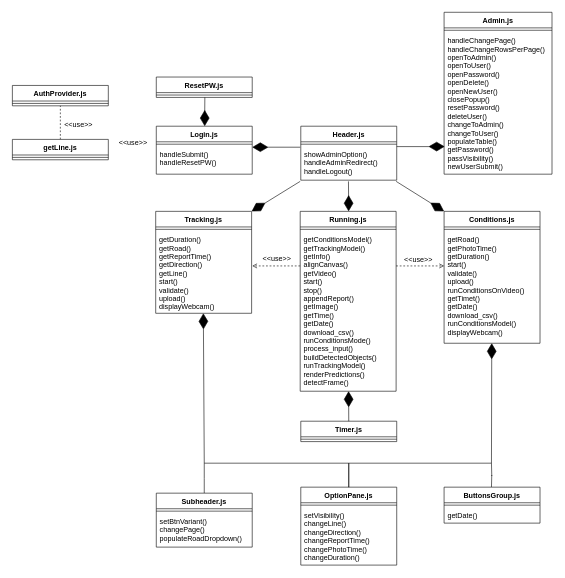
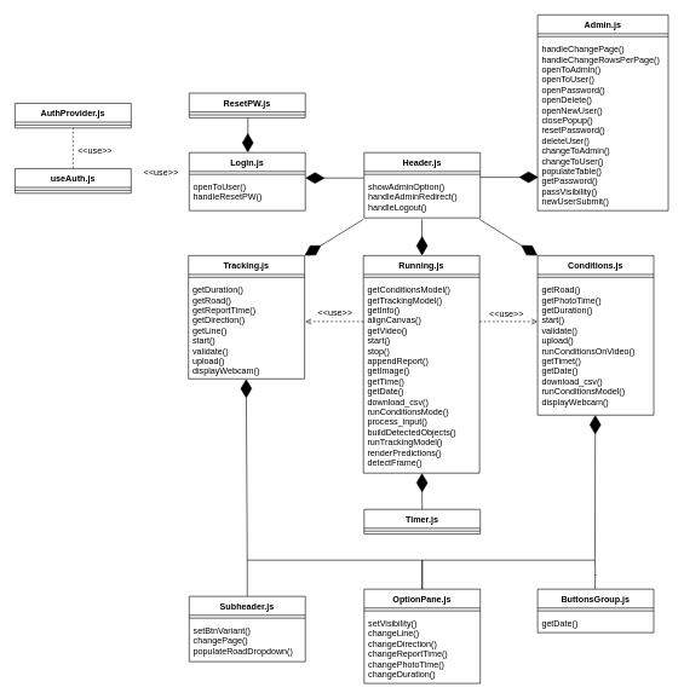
  <mxCell id="0" />
  <mxCell id="1" parent="0" />
  <mxCell id="2" value="Tracking.js" style="swimlane;fontStyle=1;align=center;verticalAlign=top;childLayout=stackLayout;horizontal=1;startSize=26;horizontalStack=0;resizeParent=1;resizeParentMax=0;resizeLast=0;collapsible=1;marginBottom=0;" vertex="1" parent="1"><mxGeometry x="259" y="352" width="160" height="170" as="geometry" /></mxCell>
  <mxCell id="3" value="" style="line;strokeWidth=1;fillColor=none;align=left;verticalAlign=middle;spacingTop=-1;spacingLeft=3;spacingRight=3;rotatable=0;labelPosition=right;points=[];portConstraint=eastwest;" vertex="1" parent="2"><mxGeometry y="26" width="160" height="8" as="geometry" /></mxCell>
  <mxCell id="4" value="getDuration()&#10;getRoad()&#10;getReportTime()&#10;getDirection()&#10;getLine()&#10;start()&#10;validate()&#10;upload()&#10;displayWebcam()" style="text;strokeColor=none;fillColor=none;align=left;verticalAlign=top;spacingLeft=4;spacingRight=4;overflow=hidden;rotatable=0;points=[[0,0.5],[1,0.5]];portConstraint=eastwest;" vertex="1" parent="2"><mxGeometry y="34" width="160" height="136" as="geometry" /></mxCell>
  <mxCell id="5" value="ResetPW.js" style="swimlane;fontStyle=1;align=center;verticalAlign=top;childLayout=stackLayout;horizontal=1;startSize=26;horizontalStack=0;resizeParent=1;resizeParentMax=0;resizeLast=0;collapsible=1;marginBottom=0;" vertex="1" parent="1"><mxGeometry x="260" y="128" width="160" height="34" as="geometry" /></mxCell>
  <mxCell id="6" value="" style="line;strokeWidth=1;fillColor=none;align=left;verticalAlign=middle;spacingTop=-1;spacingLeft=3;spacingRight=3;rotatable=0;labelPosition=right;points=[];portConstraint=eastwest;" vertex="1" parent="5"><mxGeometry y="26" width="160" height="8" as="geometry" /></mxCell>
  <mxCell id="7" value="Running.js" style="swimlane;fontStyle=1;align=center;verticalAlign=top;childLayout=stackLayout;horizontal=1;startSize=26;horizontalStack=0;resizeParent=1;resizeParentMax=0;resizeLast=0;collapsible=1;marginBottom=0;" vertex="1" parent="1"><mxGeometry x="500" y="352" width="160" height="300" as="geometry" /></mxCell>
  <mxCell id="8" value="" style="line;strokeWidth=1;fillColor=none;align=left;verticalAlign=middle;spacingTop=-1;spacingLeft=3;spacingRight=3;rotatable=0;labelPosition=right;points=[];portConstraint=eastwest;" vertex="1" parent="7"><mxGeometry y="26" width="160" height="8" as="geometry" /></mxCell>
  <mxCell id="9" value="getConditionsModel()&#10;getTrackingModel()&#10;getInfo()&#10;alignCanvas()&#10;getVideo()&#10;start()&#10;stop()&#10;appendReport()&#10;getImage()&#10;getTime()&#10;getDate()&#10;download_csv()&#10;runConditionsMode()&#10;process_input()&#10;buildDetectedObjects()&#10;runTrackingModel()&#10;renderPredictions()&#10;detectFrame()" style="text;strokeColor=none;fillColor=none;align=left;verticalAlign=top;spacingLeft=4;spacingRight=4;overflow=hidden;rotatable=0;points=[[0,0.5],[1,0.5]];portConstraint=eastwest;" vertex="1" parent="7"><mxGeometry y="34" width="160" height="266" as="geometry" /></mxCell>
  <mxCell id="10" value="Timer.js" style="swimlane;fontStyle=1;align=center;verticalAlign=top;childLayout=stackLayout;horizontal=1;startSize=26;horizontalStack=0;resizeParent=1;resizeParentMax=0;resizeLast=0;collapsible=1;marginBottom=0;" vertex="1" parent="1"><mxGeometry x="501" y="702" width="160" height="34" as="geometry" /></mxCell>
  <mxCell id="11" value="" style="line;strokeWidth=1;fillColor=none;align=left;verticalAlign=middle;spacingTop=-1;spacingLeft=3;spacingRight=3;rotatable=0;labelPosition=right;points=[];portConstraint=eastwest;" vertex="1" parent="10"><mxGeometry y="26" width="160" height="8" as="geometry" /></mxCell>
  <mxCell id="12" value="OptionPane.js" style="swimlane;fontStyle=1;align=center;verticalAlign=top;childLayout=stackLayout;horizontal=1;startSize=26;horizontalStack=0;resizeParent=1;resizeParentMax=0;resizeLast=0;collapsible=1;marginBottom=0;" vertex="1" parent="1"><mxGeometry x="501" y="812" width="160" height="130" as="geometry" /></mxCell>
  <mxCell id="13" value="" style="line;strokeWidth=1;fillColor=none;align=left;verticalAlign=middle;spacingTop=-1;spacingLeft=3;spacingRight=3;rotatable=0;labelPosition=right;points=[];portConstraint=eastwest;" vertex="1" parent="12"><mxGeometry y="26" width="160" height="8" as="geometry" /></mxCell>
  <mxCell id="14" value="setVisibility()&#10;changeLine()&#10;changeDirection()&#10;changeReportTime()&#10;changePhotoTime()&#10;changeDuration()" style="text;strokeColor=none;fillColor=none;align=left;verticalAlign=top;spacingLeft=4;spacingRight=4;overflow=hidden;rotatable=0;points=[[0,0.5],[1,0.5]];portConstraint=eastwest;" vertex="1" parent="12"><mxGeometry y="34" width="160" height="96" as="geometry" /></mxCell>
  <mxCell id="15" style="edgeStyle=orthogonalEdgeStyle;rounded=0;orthogonalLoop=1;jettySize=auto;html=1;exitX=0.5;exitY=0;exitDx=0;exitDy=0;endArrow=none;endFill=0;" edge="1" parent="1" source="16"><mxGeometry relative="1" as="geometry"><mxPoint x="340" y="772" as="targetPoint" /></mxGeometry></mxCell>
  <mxCell id="16" value="Subheader.js" style="swimlane;fontStyle=1;align=center;verticalAlign=top;childLayout=stackLayout;horizontal=1;startSize=26;horizontalStack=0;resizeParent=1;resizeParentMax=0;resizeLast=0;collapsible=1;marginBottom=0;" vertex="1" parent="1"><mxGeometry x="260" y="822" width="160" height="90" as="geometry" /></mxCell>
  <mxCell id="17" value="" style="line;strokeWidth=1;fillColor=none;align=left;verticalAlign=middle;spacingTop=-1;spacingLeft=3;spacingRight=3;rotatable=0;labelPosition=right;points=[];portConstraint=eastwest;" vertex="1" parent="16"><mxGeometry y="26" width="160" height="8" as="geometry" /></mxCell>
  <mxCell id="18" value="setBtnVariant()&#10;changePage()&#10;populateRoadDropdown()&#10;" style="text;strokeColor=none;fillColor=none;align=left;verticalAlign=top;spacingLeft=4;spacingRight=4;overflow=hidden;rotatable=0;points=[[0,0.5],[1,0.5]];portConstraint=eastwest;" vertex="1" parent="16"><mxGeometry y="34" width="160" height="56" as="geometry" /></mxCell>
  <mxCell id="19" style="edgeStyle=orthogonalEdgeStyle;rounded=0;orthogonalLoop=1;jettySize=auto;html=1;exitX=0.5;exitY=0;exitDx=0;exitDy=0;endArrow=none;endFill=0;" edge="1" parent="1"><mxGeometry relative="1" as="geometry"><mxPoint x="819" y="772" as="targetPoint" /><mxPoint x="819" y="812" as="sourcePoint" /></mxGeometry></mxCell>
  <mxCell id="20" value="ButtonsGroup.js" style="swimlane;fontStyle=1;align=center;verticalAlign=top;childLayout=stackLayout;horizontal=1;startSize=26;horizontalStack=0;resizeParent=1;resizeParentMax=0;resizeLast=0;collapsible=1;marginBottom=0;" vertex="1" parent="1"><mxGeometry x="740" y="812" width="160" height="60" as="geometry" /></mxCell>
  <mxCell id="21" value="" style="line;strokeWidth=1;fillColor=none;align=left;verticalAlign=middle;spacingTop=-1;spacingLeft=3;spacingRight=3;rotatable=0;labelPosition=right;points=[];portConstraint=eastwest;" vertex="1" parent="20"><mxGeometry y="26" width="160" height="8" as="geometry" /></mxCell>
  <mxCell id="22" value="getDate()" style="text;strokeColor=none;fillColor=none;align=left;verticalAlign=top;spacingLeft=4;spacingRight=4;overflow=hidden;rotatable=0;points=[[0,0.5],[1,0.5]];portConstraint=eastwest;" vertex="1" parent="20"><mxGeometry y="34" width="160" height="26" as="geometry" /></mxCell>
  <mxCell id="23" value="Conditions.js" style="swimlane;fontStyle=1;align=center;verticalAlign=top;childLayout=stackLayout;horizontal=1;startSize=26;horizontalStack=0;resizeParent=1;resizeParentMax=0;resizeLast=0;collapsible=1;marginBottom=0;" vertex="1" parent="1"><mxGeometry x="740" y="352" width="160" height="220" as="geometry" /></mxCell>
  <mxCell id="24" value="" style="line;strokeWidth=1;fillColor=none;align=left;verticalAlign=middle;spacingTop=-1;spacingLeft=3;spacingRight=3;rotatable=0;labelPosition=right;points=[];portConstraint=eastwest;" vertex="1" parent="23"><mxGeometry y="26" width="160" height="8" as="geometry" /></mxCell>
  <mxCell id="25" value="getRoad()&#10;getPhotoTime()&#10;getDuration()&#10;start()&#10;validate()&#10;upload()&#10;runConditionsOnVideo()&#10;getTimet()&#10;getDate()&#10;download_csv()&#10;runConditionsModel()&#10;displayWebcam()&#10;" style="text;strokeColor=none;fillColor=none;align=left;verticalAlign=top;spacingLeft=4;spacingRight=4;overflow=hidden;rotatable=0;points=[[0,0.5],[1,0.5]];portConstraint=eastwest;" vertex="1" parent="23"><mxGeometry y="34" width="160" height="186" as="geometry" /></mxCell>
  <mxCell id="26" value="Admin.js" style="swimlane;fontStyle=1;align=center;verticalAlign=top;childLayout=stackLayout;horizontal=1;startSize=26;horizontalStack=0;resizeParent=1;resizeParentMax=0;resizeLast=0;collapsible=1;marginBottom=0;" vertex="1" parent="1"><mxGeometry x="740" y="20" width="180" height="270" as="geometry" /></mxCell>
  <mxCell id="27" value="" style="line;strokeWidth=1;fillColor=none;align=left;verticalAlign=middle;spacingTop=-1;spacingLeft=3;spacingRight=3;rotatable=0;labelPosition=right;points=[];portConstraint=eastwest;" vertex="1" parent="26"><mxGeometry y="26" width="180" height="8" as="geometry" /></mxCell>
  <mxCell id="28" value="handleChangePage()&#10;handleChangeRowsPerPage()&#10;openToAdmin()&#10;openToUser()&#10;openPassword()&#10;openDelete()&#10;openNewUser()&#10;closePopup()&#10;resetPassword()&#10;deleteUser()&#10;changeToAdmin()&#10;changeToUser()&#10;populateTable()&#10;getPassword()&#10;passVisibility()&#10;newUserSubmit()" style="text;strokeColor=none;fillColor=none;align=left;verticalAlign=top;spacingLeft=4;spacingRight=4;overflow=hidden;rotatable=0;points=[[0,0.5],[1,0.5]];portConstraint=eastwest;" vertex="1" parent="26"><mxGeometry y="34" width="180" height="236" as="geometry" /></mxCell>
  <mxCell id="29" style="edgeStyle=orthogonalEdgeStyle;rounded=0;orthogonalLoop=1;jettySize=auto;html=1;exitX=0.5;exitY=0;exitDx=0;exitDy=0;entryX=0.5;entryY=1;entryDx=0;entryDy=0;dashed=1;endArrow=none;endFill=0;" edge="1" parent="1" source="30" target="32"><mxGeometry relative="1" as="geometry" /></mxCell>
- <mxCell id="30" value="getLine.js" style="swimlane;fontStyle=1;align=center;verticalAlign=top;childLayout=stackLayout;horizontal=1;startSize=26;horizontalStack=0;resizeParent=1;resizeParentMax=0;resizeLast=0;collapsible=1;marginBottom=0;" vertex="1" parent="1"><mxGeometry x="20" y="232" width="160" height="34" as="geometry" /></mxCell>
+ <mxCell id="30" value="useAuth.js" style="swimlane;fontStyle=1;align=center;verticalAlign=top;childLayout=stackLayout;horizontal=1;startSize=26;horizontalStack=0;resizeParent=1;resizeParentMax=0;resizeLast=0;collapsible=1;marginBottom=0;" vertex="1" parent="1"><mxGeometry x="20" y="232" width="160" height="34" as="geometry" /></mxCell>
  <mxCell id="31" value="" style="line;strokeWidth=1;fillColor=none;align=left;verticalAlign=middle;spacingTop=-1;spacingLeft=3;spacingRight=3;rotatable=0;labelPosition=right;points=[];portConstraint=eastwest;" vertex="1" parent="30"><mxGeometry y="26" width="160" height="8" as="geometry" /></mxCell>
  <mxCell id="32" value="AuthProvider.js" style="swimlane;fontStyle=1;align=center;verticalAlign=top;childLayout=stackLayout;horizontal=1;startSize=26;horizontalStack=0;resizeParent=1;resizeParentMax=0;resizeLast=0;collapsible=1;marginBottom=0;" vertex="1" parent="1"><mxGeometry x="20" y="142" width="160" height="34" as="geometry" /></mxCell>
  <mxCell id="33" value="" style="line;strokeWidth=1;fillColor=none;align=left;verticalAlign=middle;spacingTop=-1;spacingLeft=3;spacingRight=3;rotatable=0;labelPosition=right;points=[];portConstraint=eastwest;" vertex="1" parent="32"><mxGeometry y="26" width="160" height="8" as="geometry" /></mxCell>
  <mxCell id="34" value="Login.js" style="swimlane;fontStyle=1;align=center;verticalAlign=top;childLayout=stackLayout;horizontal=1;startSize=26;horizontalStack=0;resizeParent=1;resizeParentMax=0;resizeLast=0;collapsible=1;marginBottom=0;" vertex="1" parent="1"><mxGeometry x="260" y="210" width="160" height="80" as="geometry" /></mxCell>
  <mxCell id="35" value="" style="line;strokeWidth=1;fillColor=none;align=left;verticalAlign=middle;spacingTop=-1;spacingLeft=3;spacingRight=3;rotatable=0;labelPosition=right;points=[];portConstraint=eastwest;" vertex="1" parent="34"><mxGeometry y="26" width="160" height="8" as="geometry" /></mxCell>
- <mxCell id="36" value="handleSubmit()&#10;handleResetPW()" style="text;strokeColor=none;fillColor=none;align=left;verticalAlign=top;spacingLeft=4;spacingRight=4;overflow=hidden;rotatable=0;points=[[0,0.5],[1,0.5]];portConstraint=eastwest;" vertex="1" parent="34"><mxGeometry y="34" width="160" height="46" as="geometry" /></mxCell>
+ <mxCell id="36" value="openToUser()&#10;handleResetPW()" style="text;strokeColor=none;fillColor=none;align=left;verticalAlign=top;spacingLeft=4;spacingRight=4;overflow=hidden;rotatable=0;points=[[0,0.5],[1,0.5]];portConstraint=eastwest;" vertex="1" parent="34"><mxGeometry y="34" width="160" height="46" as="geometry" /></mxCell>
  <mxCell id="37" value="Header.js" style="swimlane;fontStyle=1;align=center;verticalAlign=top;childLayout=stackLayout;horizontal=1;startSize=26;horizontalStack=0;resizeParent=1;resizeParentMax=0;resizeLast=0;collapsible=1;marginBottom=0;" vertex="1" parent="1"><mxGeometry x="501" y="210" width="160" height="90" as="geometry" /></mxCell>
  <mxCell id="38" value="" style="line;strokeWidth=1;fillColor=none;align=left;verticalAlign=middle;spacingTop=-1;spacingLeft=3;spacingRight=3;rotatable=0;labelPosition=right;points=[];portConstraint=eastwest;" vertex="1" parent="37"><mxGeometry y="26" width="160" height="8" as="geometry" /></mxCell>
  <mxCell id="39" value="showAdminOption()&#10;handleAdminRedirect()&#10;handleLogout()&#10;" style="text;strokeColor=none;fillColor=none;align=left;verticalAlign=top;spacingLeft=4;spacingRight=4;overflow=hidden;rotatable=0;points=[[0,0.5],[1,0.5]];portConstraint=eastwest;" vertex="1" parent="37"><mxGeometry y="34" width="160" height="56" as="geometry" /></mxCell>
  <mxCell id="40" value="" style="endArrow=diamondThin;endFill=1;endSize=24;html=1;rounded=0;exitX=0.5;exitY=0;exitDx=0;exitDy=0;" edge="1" parent="1" source="10" target="9"><mxGeometry width="160" relative="1" as="geometry"><mxPoint x="380" y="502" as="sourcePoint" /><mxPoint x="540" y="502" as="targetPoint" /></mxGeometry></mxCell>
  <mxCell id="41" value="" style="endArrow=diamondThin;endFill=1;endSize=24;html=1;rounded=0;exitX=0.5;exitY=0;exitDx=0;exitDy=0;" edge="1" parent="1"><mxGeometry width="160" relative="1" as="geometry"><mxPoint x="580.497" y="302" as="sourcePoint" /><mxPoint x="580.77" y="352" as="targetPoint" /><Array as="points"><mxPoint x="580.77" y="332" /></Array></mxGeometry></mxCell>
  <mxCell id="42" value="" style="endArrow=diamondThin;endFill=1;endSize=24;html=1;rounded=0;entryX=1;entryY=0;entryDx=0;entryDy=0;" edge="1" parent="1" target="2"><mxGeometry width="160" relative="1" as="geometry"><mxPoint x="500" y="302" as="sourcePoint" /><mxPoint x="590.77" y="362" as="targetPoint" /><Array as="points" /></mxGeometry></mxCell>
  <mxCell id="43" value="" style="endArrow=diamondThin;endFill=1;endSize=24;html=1;rounded=0;entryX=0;entryY=0;entryDx=0;entryDy=0;exitX=0.994;exitY=1.036;exitDx=0;exitDy=0;exitPerimeter=0;" edge="1" parent="1" source="39" target="23"><mxGeometry width="160" relative="1" as="geometry"><mxPoint x="510" y="312" as="sourcePoint" /><mxPoint x="429" y="362" as="targetPoint" /><Array as="points" /></mxGeometry></mxCell>
  <mxCell id="44" value="" style="endArrow=diamondThin;endFill=1;endSize=24;html=1;rounded=0;exitX=-0.006;exitY=0.018;exitDx=0;exitDy=0;exitPerimeter=0;" edge="1" parent="1" source="39"><mxGeometry width="160" relative="1" as="geometry"><mxPoint x="510" y="312" as="sourcePoint" /><mxPoint x="420" y="245" as="targetPoint" /><Array as="points" /></mxGeometry></mxCell>
  <mxCell id="45" value="" style="endArrow=diamondThin;endFill=1;endSize=24;html=1;rounded=0;exitX=-0.006;exitY=0.018;exitDx=0;exitDy=0;exitPerimeter=0;" edge="1" parent="1"><mxGeometry width="160" relative="1" as="geometry"><mxPoint x="661" y="244" as="sourcePoint" /><mxPoint x="741.04" y="244.008" as="targetPoint" /><Array as="points" /></mxGeometry></mxCell>
  <mxCell id="46" value="" style="group" vertex="1" connectable="0" parent="1"><mxGeometry x="100" y="197" width="60" height="20" as="geometry" /></mxCell>
  <mxCell id="47" value="&amp;lt;&amp;lt;use&amp;gt;&amp;gt;" style="text;html=1;align=center;verticalAlign=middle;resizable=0;points=[];autosize=1;strokeColor=none;fillColor=none;" vertex="1" parent="46"><mxGeometry width="60" height="20" as="geometry" /></mxCell>
  <mxCell id="48" value="" style="group" vertex="1" connectable="0" parent="1"><mxGeometry x="191" y="228" width="60" height="20" as="geometry" /></mxCell>
  <mxCell id="49" value="&amp;lt;&amp;lt;use&amp;gt;&amp;gt;" style="text;html=1;align=center;verticalAlign=middle;resizable=0;points=[];autosize=1;strokeColor=none;fillColor=none;" vertex="1" parent="48"><mxGeometry width="60" height="20" as="geometry" /></mxCell>
  <mxCell id="50" value="" style="endArrow=diamondThin;endFill=1;endSize=24;html=1;rounded=0;" edge="1" parent="1"><mxGeometry width="160" relative="1" as="geometry"><mxPoint x="341" y="162" as="sourcePoint" /><mxPoint x="340.77" y="210" as="targetPoint" /><Array as="points"><mxPoint x="340.77" y="190" /></Array></mxGeometry></mxCell>
  <mxCell id="51" value="" style="endArrow=diamondThin;endFill=1;endSize=24;html=1;rounded=0;exitX=0.5;exitY=0;exitDx=0;exitDy=0;" edge="1" parent="1" source="12"><mxGeometry width="160" relative="1" as="geometry"><mxPoint x="338.77" y="572" as="sourcePoint" /><mxPoint x="338.497" y="522" as="targetPoint" /><Array as="points"><mxPoint x="581" y="772" /><mxPoint x="340" y="772" /></Array></mxGeometry></mxCell>
  <mxCell id="52" value="" style="endArrow=diamondThin;endFill=1;endSize=24;html=1;rounded=0;exitX=0.5;exitY=0;exitDx=0;exitDy=0;" edge="1" parent="1" source="12"><mxGeometry width="160" relative="1" as="geometry"><mxPoint x="819.77" y="622" as="sourcePoint" /><mxPoint x="819.497" y="572" as="targetPoint" /><Array as="points"><mxPoint x="581" y="772" /><mxPoint x="819" y="772" /></Array></mxGeometry></mxCell>
  <mxCell id="53" style="edgeStyle=orthogonalEdgeStyle;rounded=0;orthogonalLoop=1;jettySize=auto;html=1;dashed=1;endArrow=open;endFill=0;exitX=0;exitY=0.109;exitDx=0;exitDy=0;exitPerimeter=0;" edge="1" parent="1"><mxGeometry relative="1" as="geometry"><mxPoint x="500" y="443.014" as="sourcePoint" /><mxPoint x="420" y="443.014" as="targetPoint" /></mxGeometry></mxCell>
  <mxCell id="54" style="edgeStyle=orthogonalEdgeStyle;rounded=0;orthogonalLoop=1;jettySize=auto;html=1;dashed=1;endArrow=open;endFill=0;exitX=0;exitY=0.109;exitDx=0;exitDy=0;exitPerimeter=0;" edge="1" parent="1"><mxGeometry relative="1" as="geometry"><mxPoint x="660" y="443.014" as="sourcePoint" /><mxPoint x="740" y="443.014" as="targetPoint" /></mxGeometry></mxCell>
  <mxCell id="55" value="" style="group" vertex="1" connectable="0" parent="1"><mxGeometry x="431" y="422" width="60" height="20" as="geometry" /></mxCell>
  <mxCell id="56" value="&amp;lt;&amp;lt;use&amp;gt;&amp;gt;" style="text;html=1;align=center;verticalAlign=middle;resizable=0;points=[];autosize=1;strokeColor=none;fillColor=none;" vertex="1" parent="55"><mxGeometry width="60" height="20" as="geometry" /></mxCell>
  <mxCell id="57" value="" style="group" vertex="1" connectable="0" parent="1"><mxGeometry x="667" y="423" width="60" height="20" as="geometry" /></mxCell>
  <mxCell id="58" value="&amp;lt;&amp;lt;use&amp;gt;&amp;gt;" style="text;html=1;align=center;verticalAlign=middle;resizable=0;points=[];autosize=1;strokeColor=none;fillColor=none;" vertex="1" parent="57"><mxGeometry width="60" height="20" as="geometry" /></mxCell>
